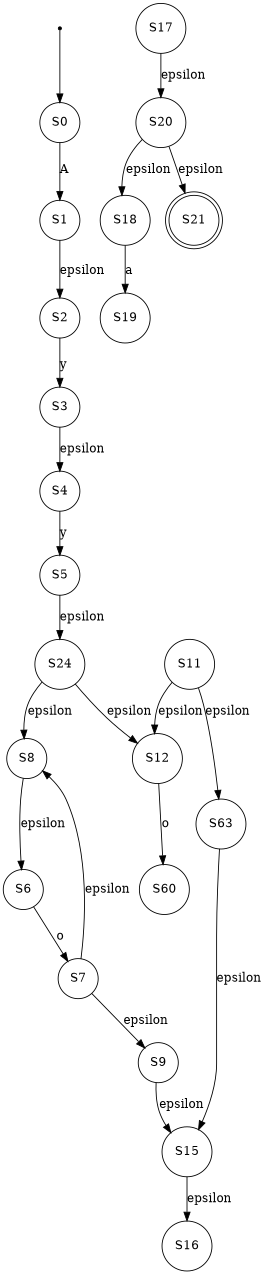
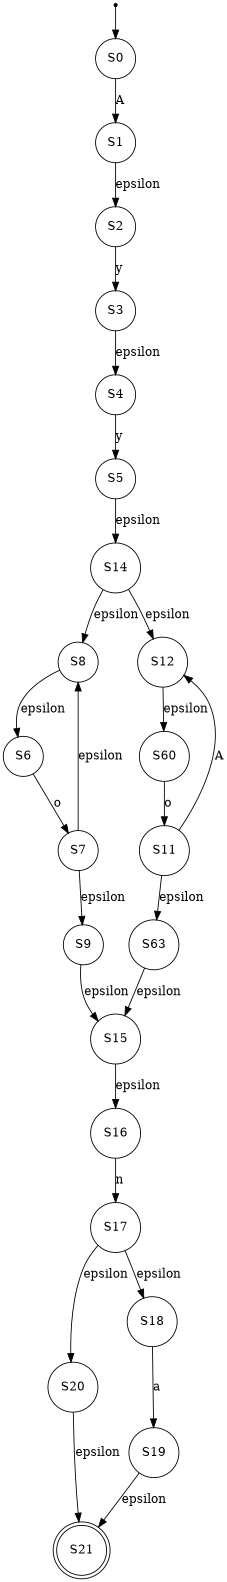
  digraph {
    node [shape=circle]
    "" [shape=point]
    n2 [label=S0]
    n3 [label=S1]
    n4 [label=S2]
    n5 [label=S3]
    n6 [label=S4]
    n7 [label=S5]
-   n8 [label=S24]
+   n8 [label=S14]
    n9 [label=S8]
    n10 [label=S12]
    n11 [label=S6]
    n12 [label=S60]
    n13 [label=S7]
    n14 [label=S9]
    n15 [label=S15]
    n16 [label=S16]
    n17 [label=S17]
    n18 [label=S20]
    n19 [label=S18]
    n20 [label=S21 shape=doublecircle]
    n21 [label=S19]
    n22 [label=S11]
    n23 [label=S63]
    "" -> n2
    n2 -> n3 [label=A]
    n3 -> n4 [label=epsilon]
    n4 -> n5 [label=y]
    n5 -> n6 [label=epsilon]
    n6 -> n7 [label=y]
    n7 -> n8 [label=epsilon]
    n8 -> n9 [label=epsilon]
    n8 -> n10 [label=epsilon]
    n9 -> n11 [label=epsilon]
-   n10 -> n12 [label=o]
+   n10 -> n12 [label=epsilon]
    n11 -> n13 [label=o]
+   n12 -> n22 [label=o]
    n13 -> n9 [label=epsilon]
    n13 -> n14 [label=epsilon]
    n14 -> n15 [label=epsilon]
    n15 -> n16 [label=epsilon]
+   n16 -> n17 [label=n]
    n17 -> n18 [label=epsilon]
-   n18 -> n19 [label=epsilon]
+   n17 -> n19 [label=epsilon]
    n18 -> n20 [label=epsilon]
    n19 -> n21 [label=a]
-   n22 -> n10 [label=epsilon]
+   n21 -> n20 [label=epsilon]
+   n22 -> n10 [label=A]
    n22 -> n23 [label=epsilon]
    n23 -> n15 [label=epsilon]
  }
